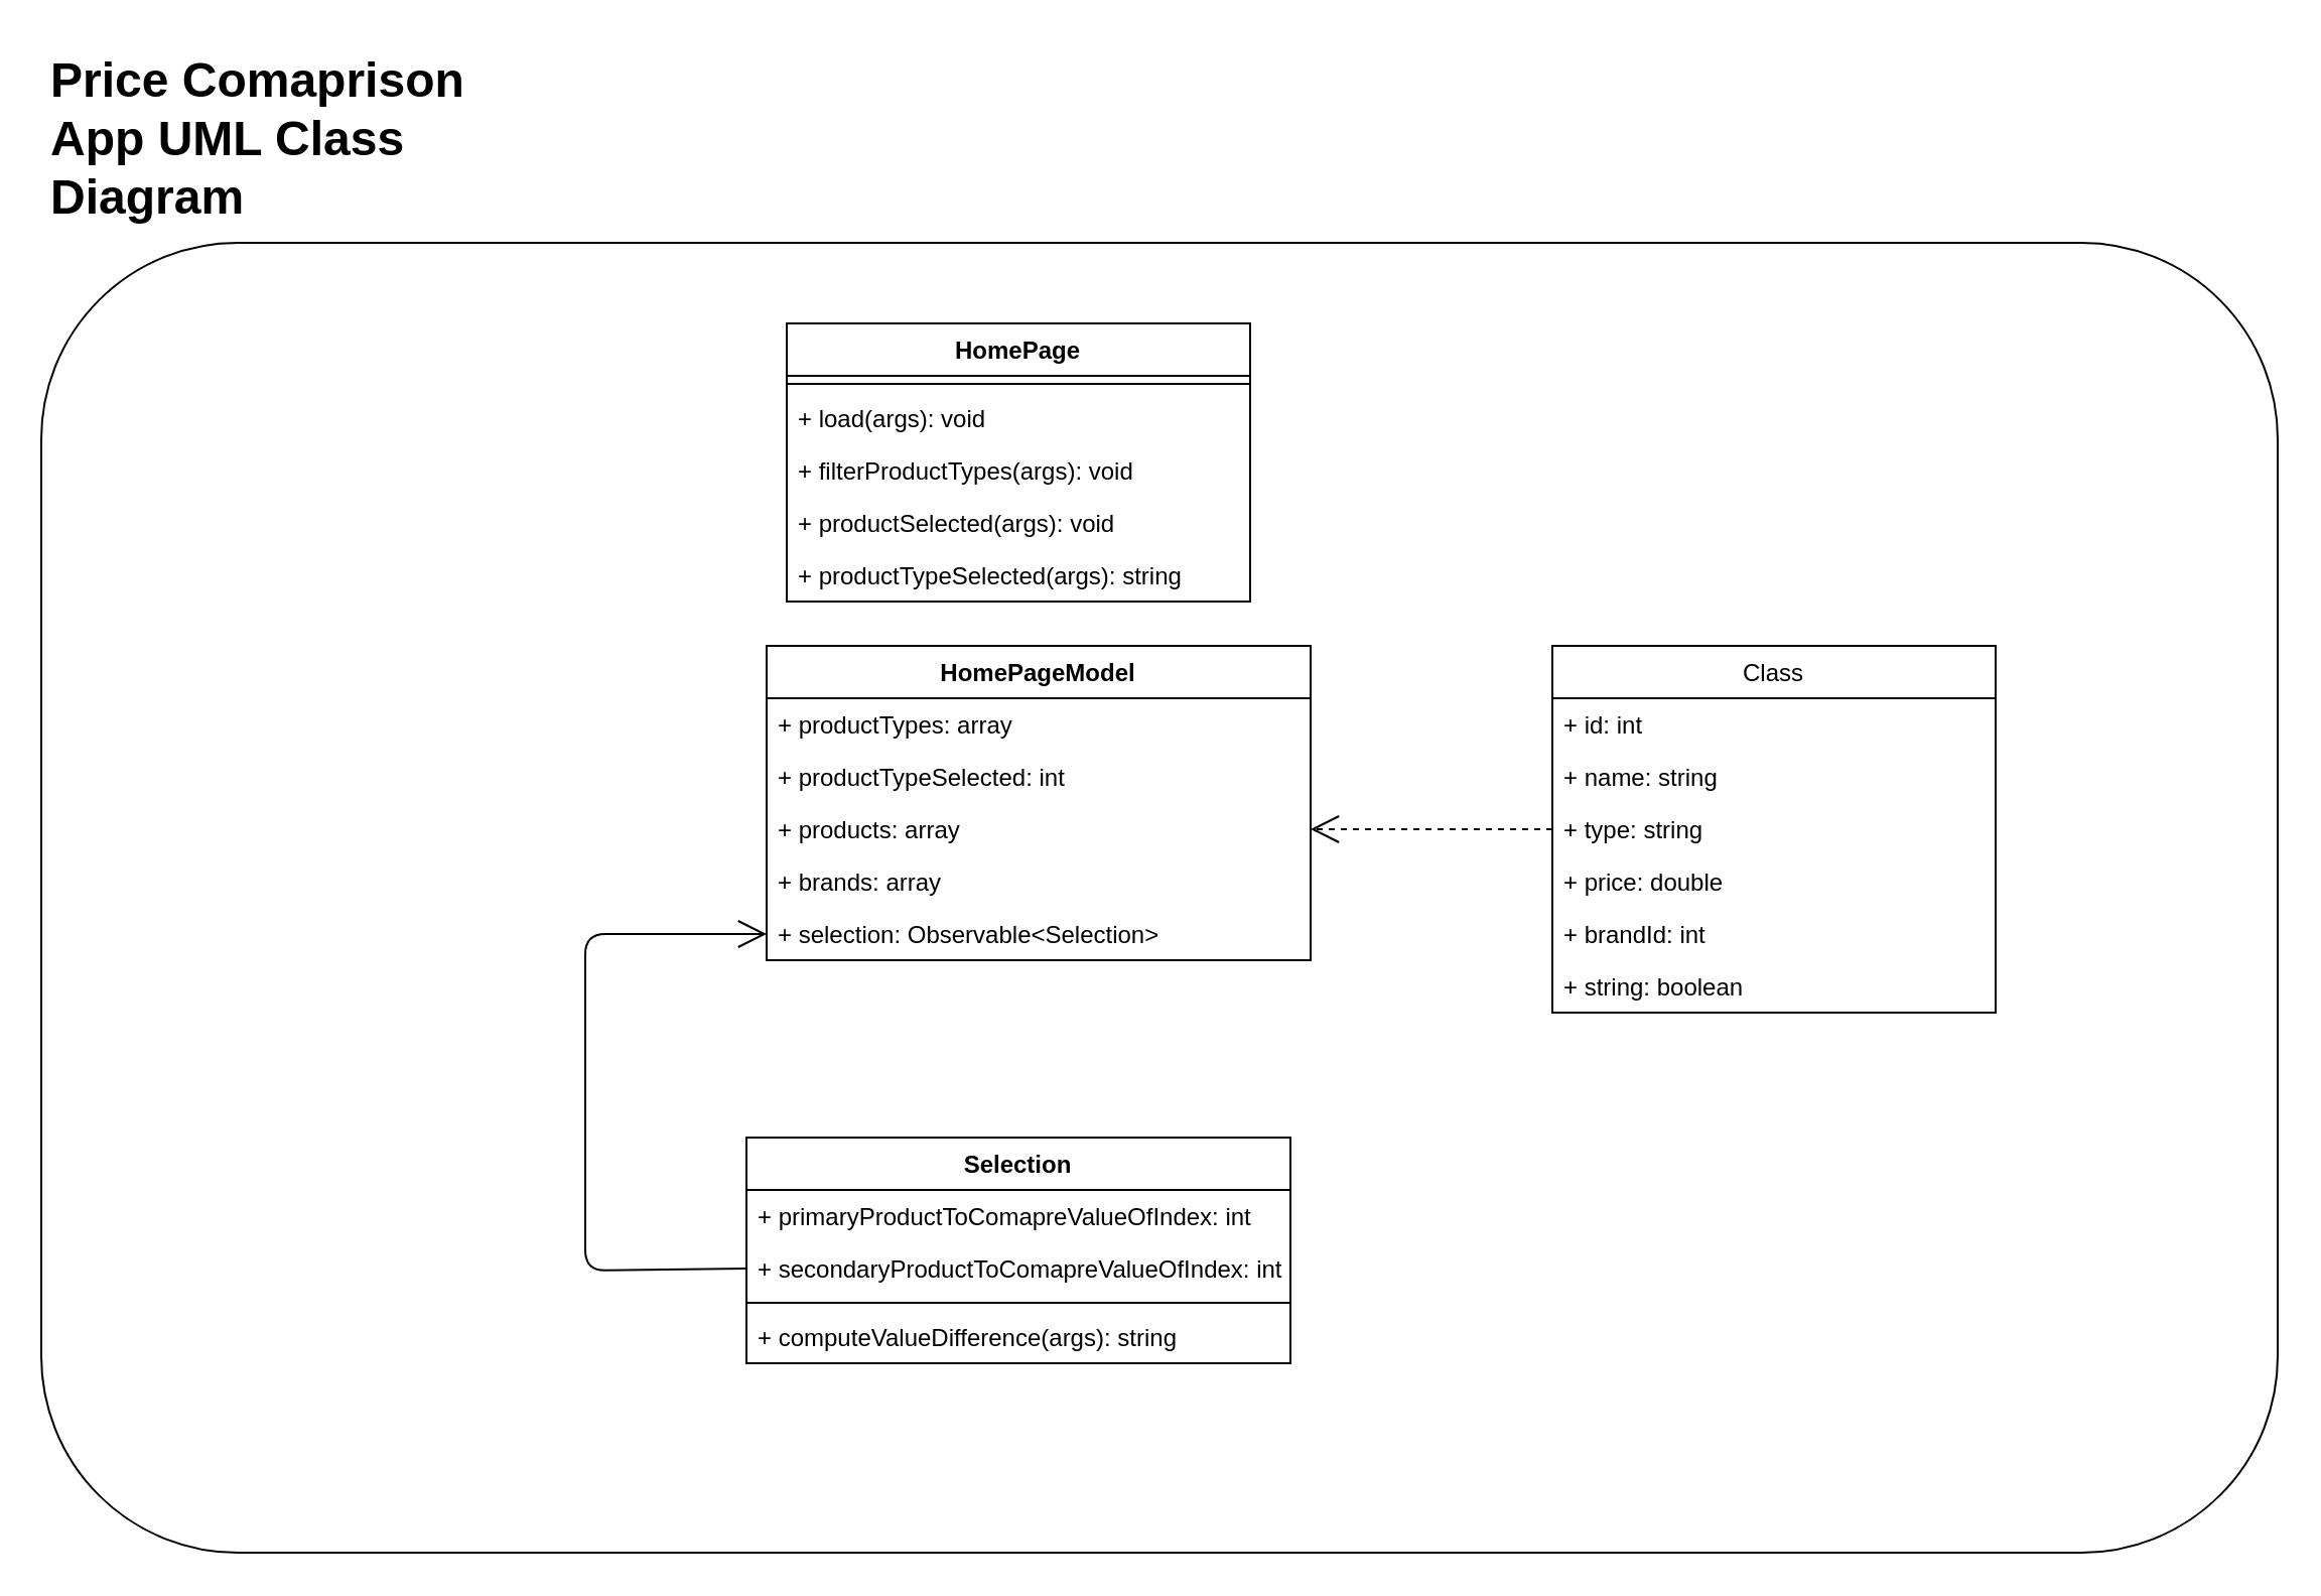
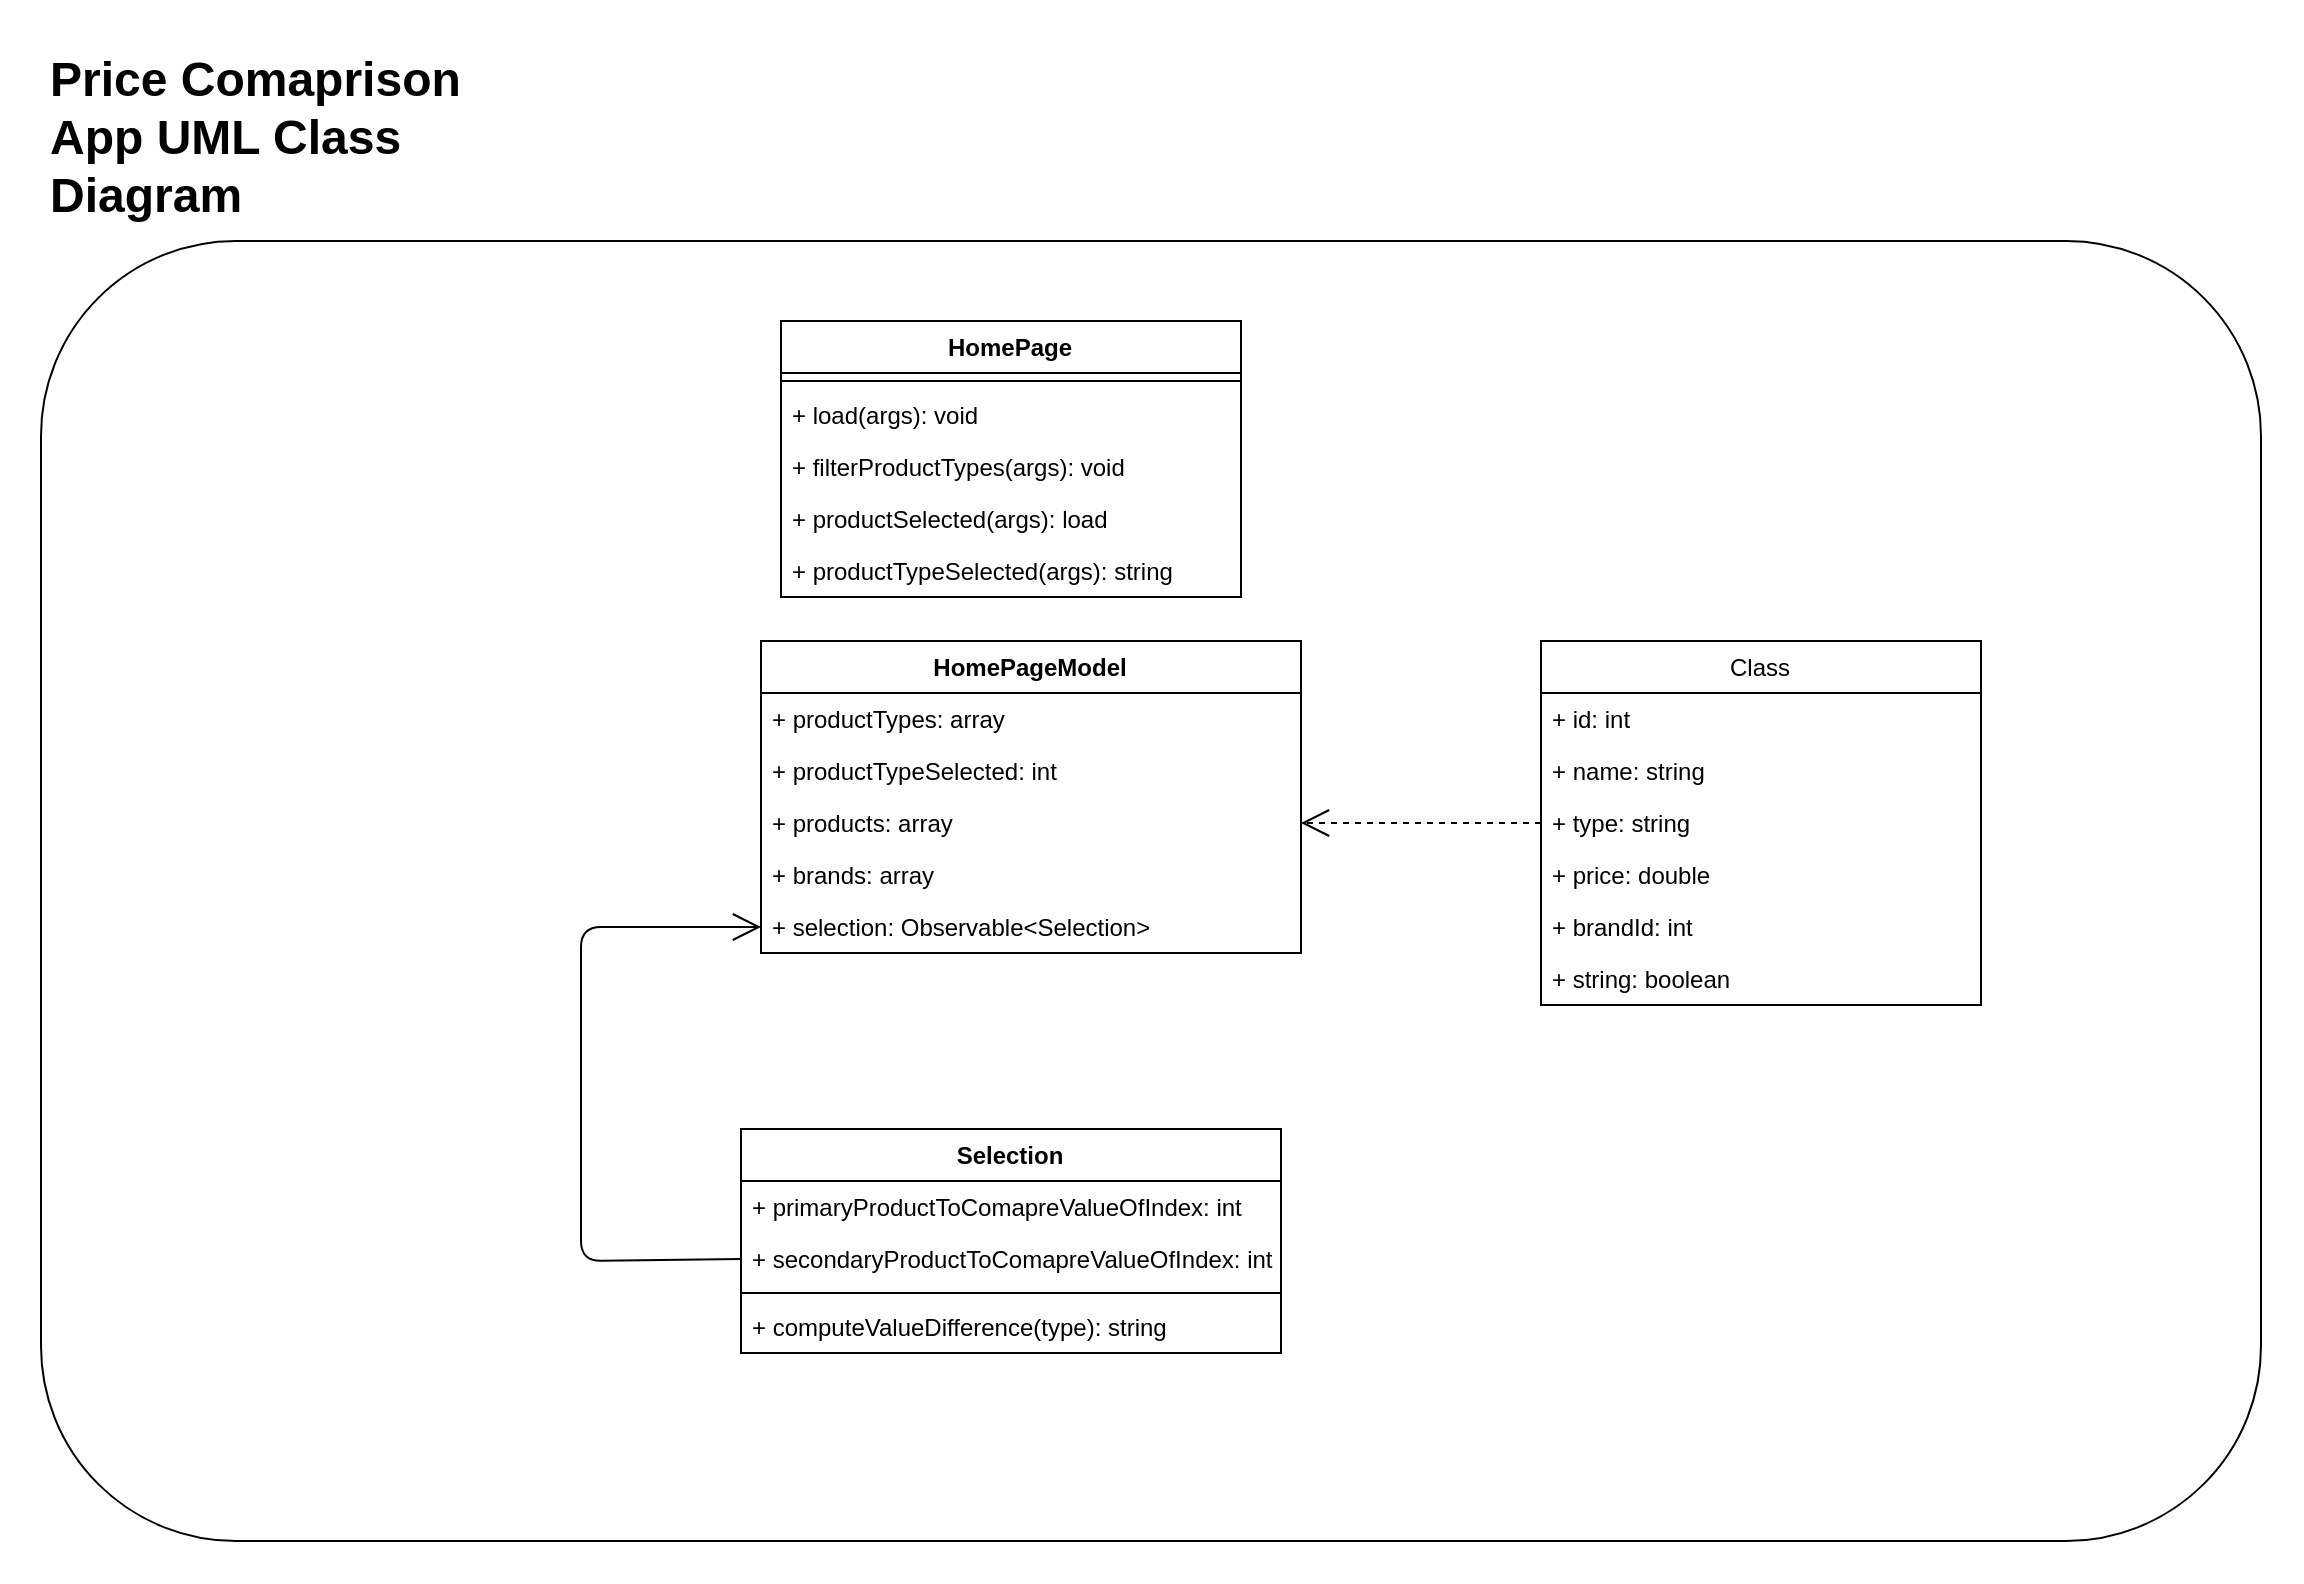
  <mxCell id="0" />
  <mxCell id="1" parent="0" />
  <mxCell id="2" value="" style="rounded=1;whiteSpace=wrap;html=1;" vertex="1" parent="1"><mxGeometry x="20" y="120" width="1110" height="650" as="geometry" /></mxCell>
  <mxCell id="3" value="HomePage" style="swimlane;fontStyle=1;align=center;verticalAlign=top;childLayout=stackLayout;horizontal=1;startSize=26;horizontalStack=0;resizeParent=1;resizeParentMax=0;resizeLast=0;collapsible=1;marginBottom=0;" vertex="1" parent="1"><mxGeometry x="390" y="160" width="230" height="138" as="geometry" /></mxCell>
  <mxCell id="4" value="" style="line;strokeWidth=1;fillColor=none;align=left;verticalAlign=middle;spacingTop=-1;spacingLeft=3;spacingRight=3;rotatable=0;labelPosition=right;points=[];portConstraint=eastwest;" vertex="1" parent="3"><mxGeometry y="26" width="230" height="8" as="geometry" /></mxCell>
  <mxCell id="5" value="+ load(args): void" style="text;strokeColor=none;fillColor=none;align=left;verticalAlign=top;spacingLeft=4;spacingRight=4;overflow=hidden;rotatable=0;points=[[0,0.5],[1,0.5]];portConstraint=eastwest;" vertex="1" parent="3"><mxGeometry y="34" width="230" height="26" as="geometry" /></mxCell>
  <mxCell id="6" value="+ filterProductTypes(args): void" style="text;strokeColor=none;fillColor=none;align=left;verticalAlign=top;spacingLeft=4;spacingRight=4;overflow=hidden;rotatable=0;points=[[0,0.5],[1,0.5]];portConstraint=eastwest;" vertex="1" parent="3"><mxGeometry y="60" width="230" height="26" as="geometry" /></mxCell>
- <mxCell id="7" value="+ productSelected(args): void" style="text;strokeColor=none;fillColor=none;align=left;verticalAlign=top;spacingLeft=4;spacingRight=4;overflow=hidden;rotatable=0;points=[[0,0.5],[1,0.5]];portConstraint=eastwest;" vertex="1" parent="3"><mxGeometry y="86" width="230" height="26" as="geometry" /></mxCell>
+ <mxCell id="7" value="+ productSelected(args): load" style="text;strokeColor=none;fillColor=none;align=left;verticalAlign=top;spacingLeft=4;spacingRight=4;overflow=hidden;rotatable=0;points=[[0,0.5],[1,0.5]];portConstraint=eastwest;" vertex="1" parent="3"><mxGeometry y="86" width="230" height="26" as="geometry" /></mxCell>
  <mxCell id="8" value="+ productTypeSelected(args): string" style="text;strokeColor=none;fillColor=none;align=left;verticalAlign=top;spacingLeft=4;spacingRight=4;overflow=hidden;rotatable=0;points=[[0,0.5],[1,0.5]];portConstraint=eastwest;" vertex="1" parent="3"><mxGeometry y="112" width="230" height="26" as="geometry" /></mxCell>
  <mxCell id="9" value="HomePageModel" style="swimlane;fontStyle=1;align=center;verticalAlign=top;childLayout=stackLayout;horizontal=1;startSize=26;horizontalStack=0;resizeParent=1;resizeParentMax=0;resizeLast=0;collapsible=1;marginBottom=0;" vertex="1" parent="1"><mxGeometry x="380" y="320" width="270" height="156" as="geometry" /></mxCell>
  <mxCell id="10" value="+ productTypes: array" style="text;strokeColor=none;fillColor=none;align=left;verticalAlign=top;spacingLeft=4;spacingRight=4;overflow=hidden;rotatable=0;points=[[0,0.5],[1,0.5]];portConstraint=eastwest;" vertex="1" parent="9"><mxGeometry y="26" width="270" height="26" as="geometry" /></mxCell>
  <mxCell id="11" value="+ productTypeSelected: int" style="text;strokeColor=none;fillColor=none;align=left;verticalAlign=top;spacingLeft=4;spacingRight=4;overflow=hidden;rotatable=0;points=[[0,0.5],[1,0.5]];portConstraint=eastwest;" vertex="1" parent="9"><mxGeometry y="52" width="270" height="26" as="geometry" /></mxCell>
  <mxCell id="12" value="+ products: array" style="text;strokeColor=none;fillColor=none;align=left;verticalAlign=top;spacingLeft=4;spacingRight=4;overflow=hidden;rotatable=0;points=[[0,0.5],[1,0.5]];portConstraint=eastwest;" vertex="1" parent="9"><mxGeometry y="78" width="270" height="26" as="geometry" /></mxCell>
  <mxCell id="13" value="+ brands: array" style="text;strokeColor=none;fillColor=none;align=left;verticalAlign=top;spacingLeft=4;spacingRight=4;overflow=hidden;rotatable=0;points=[[0,0.5],[1,0.5]];portConstraint=eastwest;" vertex="1" parent="9"><mxGeometry y="104" width="270" height="26" as="geometry" /></mxCell>
  <mxCell id="14" value="+ selection: Observable&lt;Selection&gt;" style="text;strokeColor=none;fillColor=none;align=left;verticalAlign=top;spacingLeft=4;spacingRight=4;overflow=hidden;rotatable=0;points=[[0,0.5],[1,0.5]];portConstraint=eastwest;" vertex="1" parent="9"><mxGeometry y="130" width="270" height="26" as="geometry" /></mxCell>
  <mxCell id="15" value="Class" style="swimlane;fontStyle=0;childLayout=stackLayout;horizontal=1;startSize=26;fillColor=none;horizontalStack=0;resizeParent=1;resizeParentMax=0;resizeLast=0;collapsible=1;marginBottom=0;" vertex="1" parent="1"><mxGeometry x="770" y="320" width="220" height="182" as="geometry" /></mxCell>
  <mxCell id="16" value="+ id: int" style="text;strokeColor=none;fillColor=none;align=left;verticalAlign=top;spacingLeft=4;spacingRight=4;overflow=hidden;rotatable=0;points=[[0,0.5],[1,0.5]];portConstraint=eastwest;" vertex="1" parent="15"><mxGeometry y="26" width="220" height="26" as="geometry" /></mxCell>
  <mxCell id="17" value="+ name: string" style="text;strokeColor=none;fillColor=none;align=left;verticalAlign=top;spacingLeft=4;spacingRight=4;overflow=hidden;rotatable=0;points=[[0,0.5],[1,0.5]];portConstraint=eastwest;" vertex="1" parent="15"><mxGeometry y="52" width="220" height="26" as="geometry" /></mxCell>
  <mxCell id="18" value="+ type: string" style="text;strokeColor=none;fillColor=none;align=left;verticalAlign=top;spacingLeft=4;spacingRight=4;overflow=hidden;rotatable=0;points=[[0,0.5],[1,0.5]];portConstraint=eastwest;" vertex="1" parent="15"><mxGeometry y="78" width="220" height="26" as="geometry" /></mxCell>
  <mxCell id="19" value="+ price: double" style="text;strokeColor=none;fillColor=none;align=left;verticalAlign=top;spacingLeft=4;spacingRight=4;overflow=hidden;rotatable=0;points=[[0,0.5],[1,0.5]];portConstraint=eastwest;" vertex="1" parent="15"><mxGeometry y="104" width="220" height="26" as="geometry" /></mxCell>
  <mxCell id="20" value="+ brandId: int" style="text;strokeColor=none;fillColor=none;align=left;verticalAlign=top;spacingLeft=4;spacingRight=4;overflow=hidden;rotatable=0;points=[[0,0.5],[1,0.5]];portConstraint=eastwest;" vertex="1" parent="15"><mxGeometry y="130" width="220" height="26" as="geometry" /></mxCell>
  <mxCell id="21" value="+ string: boolean" style="text;strokeColor=none;fillColor=none;align=left;verticalAlign=top;spacingLeft=4;spacingRight=4;overflow=hidden;rotatable=0;points=[[0,0.5],[1,0.5]];portConstraint=eastwest;" vertex="1" parent="15"><mxGeometry y="156" width="220" height="26" as="geometry" /></mxCell>
  <mxCell id="22" value="Selection" style="swimlane;fontStyle=1;align=center;verticalAlign=top;childLayout=stackLayout;horizontal=1;startSize=26;horizontalStack=0;resizeParent=1;resizeParentMax=0;resizeLast=0;collapsible=1;marginBottom=0;" vertex="1" parent="1"><mxGeometry x="370" y="564" width="270" height="112" as="geometry" /></mxCell>
  <mxCell id="23" value="+ primaryProductToComapreValueOfIndex: int" style="text;strokeColor=none;fillColor=none;align=left;verticalAlign=top;spacingLeft=4;spacingRight=4;overflow=hidden;rotatable=0;points=[[0,0.5],[1,0.5]];portConstraint=eastwest;" vertex="1" parent="22"><mxGeometry y="26" width="270" height="26" as="geometry" /></mxCell>
  <mxCell id="24" value="+ secondaryProductToComapreValueOfIndex: int" style="text;strokeColor=none;fillColor=none;align=left;verticalAlign=top;spacingLeft=4;spacingRight=4;overflow=hidden;rotatable=0;points=[[0,0.5],[1,0.5]];portConstraint=eastwest;" vertex="1" parent="22"><mxGeometry y="52" width="270" height="26" as="geometry" /></mxCell>
  <mxCell id="25" value="" style="line;strokeWidth=1;fillColor=none;align=left;verticalAlign=middle;spacingTop=-1;spacingLeft=3;spacingRight=3;rotatable=0;labelPosition=right;points=[];portConstraint=eastwest;" vertex="1" parent="22"><mxGeometry y="78" width="270" height="8" as="geometry" /></mxCell>
- <mxCell id="26" value="+ computeValueDifference(args): string" style="text;strokeColor=none;fillColor=none;align=left;verticalAlign=top;spacingLeft=4;spacingRight=4;overflow=hidden;rotatable=0;points=[[0,0.5],[1,0.5]];portConstraint=eastwest;" vertex="1" parent="22"><mxGeometry y="86" width="270" height="26" as="geometry" /></mxCell>
+ <mxCell id="26" value="+ computeValueDifference(type): string" style="text;strokeColor=none;fillColor=none;align=left;verticalAlign=top;spacingLeft=4;spacingRight=4;overflow=hidden;rotatable=0;points=[[0,0.5],[1,0.5]];portConstraint=eastwest;" vertex="1" parent="22"><mxGeometry y="86" width="270" height="26" as="geometry" /></mxCell>
  <mxCell id="27" value="&lt;h1&gt;Price Comaprison App UML Class Diagram&lt;/h1&gt;" style="text;html=1;strokeColor=none;fillColor=none;spacing=5;spacingTop=-20;whiteSpace=wrap;overflow=hidden;rounded=0;" vertex="1" parent="1"><mxGeometry x="20" y="20" width="230" height="120" as="geometry" /></mxCell>
  <mxCell id="28" value="" style="endArrow=open;endFill=1;endSize=12;html=1;entryX=1;entryY=0.5;entryDx=0;entryDy=0;exitX=0;exitY=0.5;exitDx=0;exitDy=0;dashed=1;" edge="1" parent="1" source="18" target="12"><mxGeometry width="160" relative="1" as="geometry"><mxPoint x="20" y="790" as="sourcePoint" /><mxPoint x="180" y="790" as="targetPoint" /></mxGeometry></mxCell>
  <mxCell id="29" value="" style="endArrow=open;endFill=1;endSize=12;html=1;entryX=0;entryY=0.5;entryDx=0;entryDy=0;exitX=0;exitY=0.5;exitDx=0;exitDy=0;" edge="1" parent="1" source="24" target="14"><mxGeometry width="160" relative="1" as="geometry"><mxPoint x="220" y="510" as="sourcePoint" /><mxPoint x="380" y="510" as="targetPoint" /><Array as="points"><mxPoint x="290" y="630" /><mxPoint x="290" y="463" /></Array></mxGeometry></mxCell>
